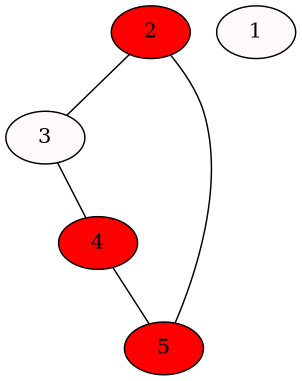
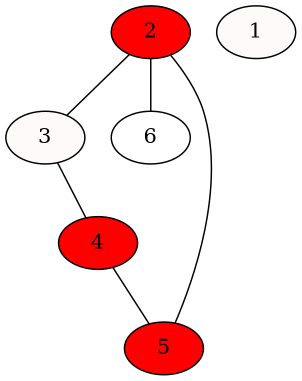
  graph {
    node [fillcolor=red style=filled]
    2
    3 [fillcolor=snow]
+   6 [fillcolor="" style=""]
    4
    5
    1 [fillcolor=snow]
    2 -- 3
+   2 -- 6
    3 -- 4
    4 -- 5
    5 -- 2
  }
